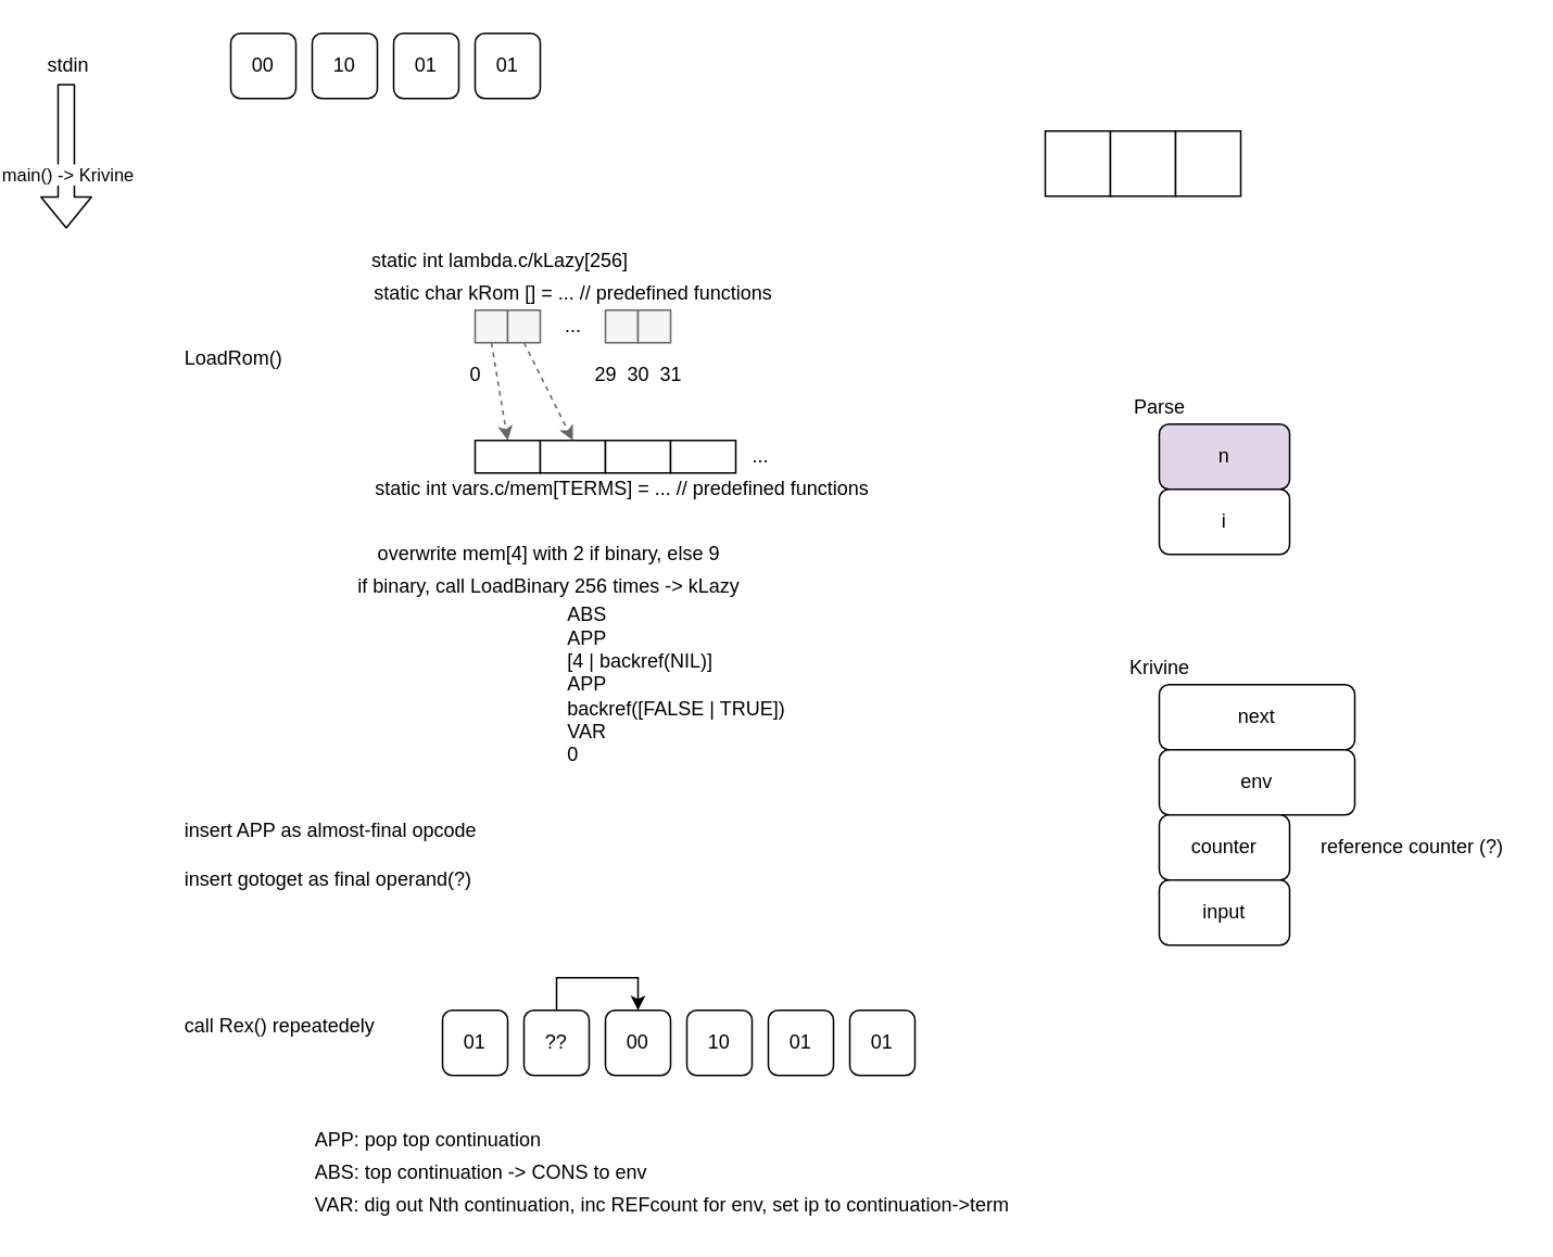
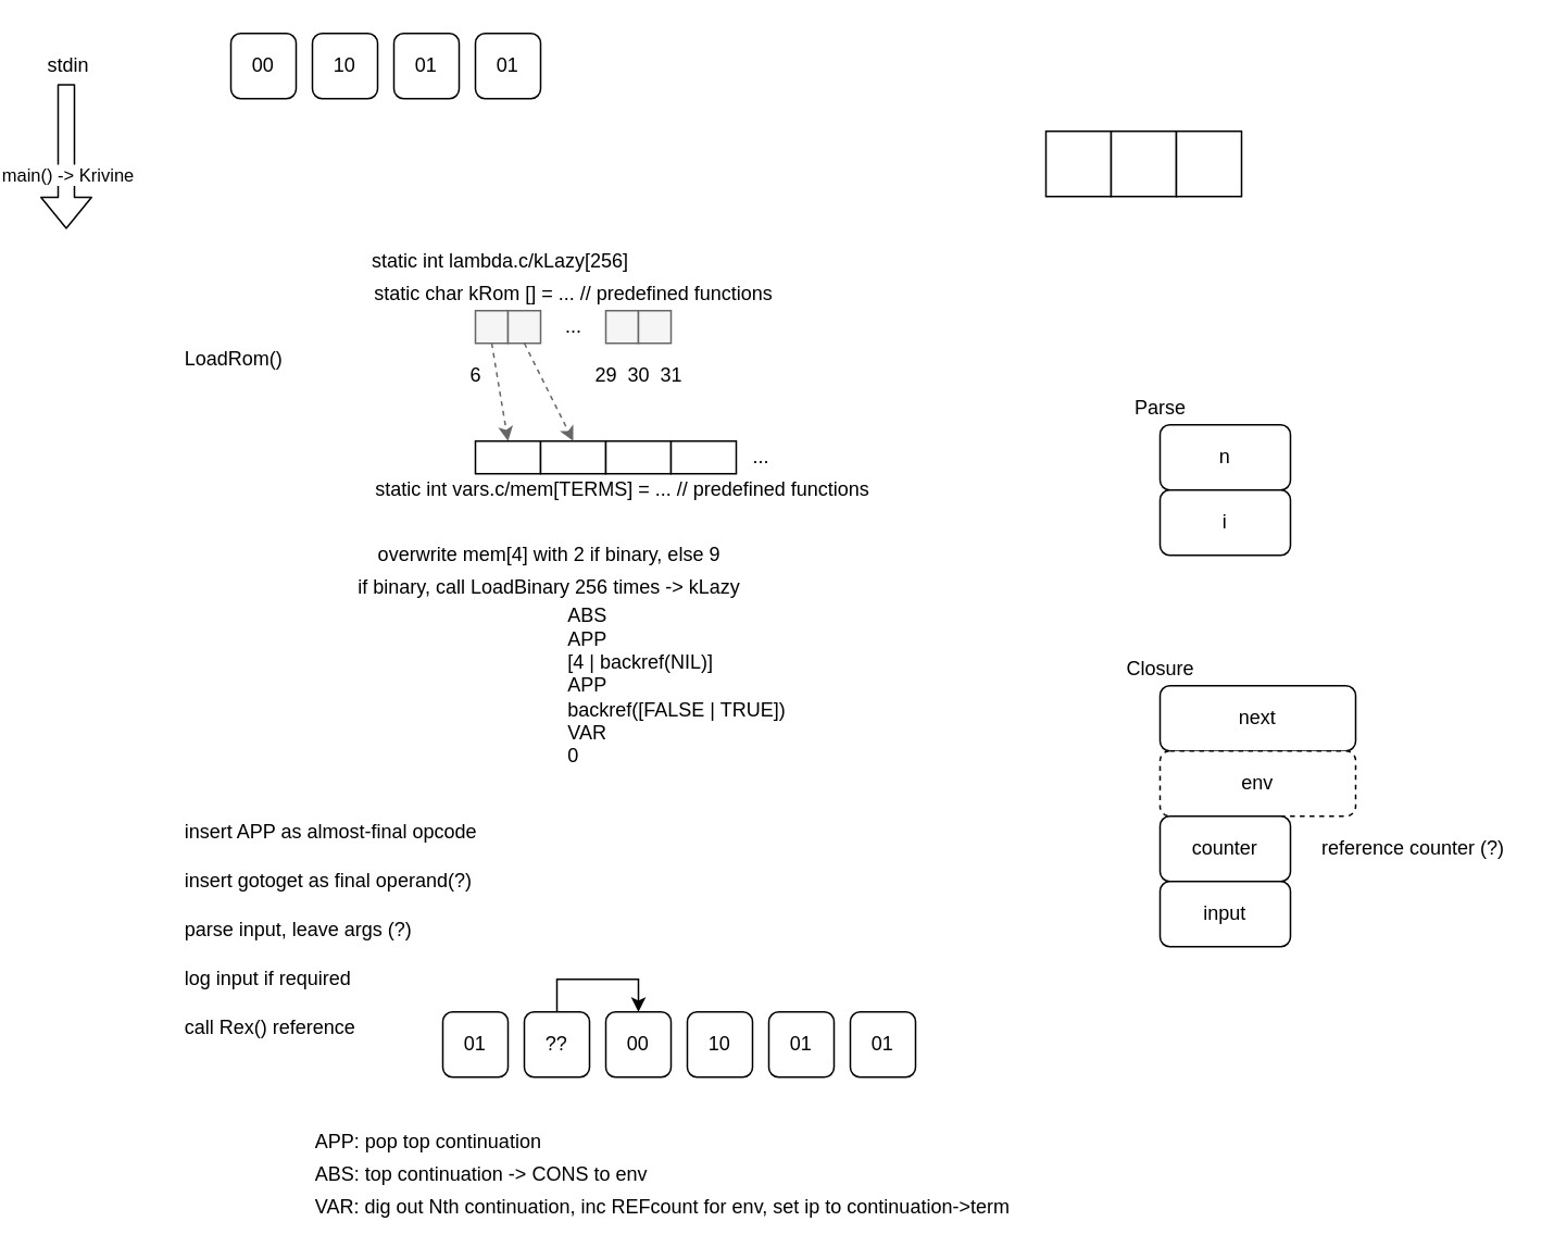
  <mxCell id="0" />
  <mxCell id="1" parent="0" />
  <mxCell id="2" value="00" style="rounded=1;whiteSpace=wrap;html=1;" parent="1" vertex="1"><mxGeometry x="140" y="20" width="40" height="40" as="geometry" /></mxCell>
  <mxCell id="3" value="10" style="rounded=1;whiteSpace=wrap;html=1;" parent="1" vertex="1"><mxGeometry x="190" y="20" width="40" height="40" as="geometry" /></mxCell>
  <mxCell id="4" value="01" style="rounded=1;whiteSpace=wrap;html=1;" parent="1" vertex="1"><mxGeometry x="240" y="20" width="40" height="40" as="geometry" /></mxCell>
  <mxCell id="5" value="01" style="rounded=1;whiteSpace=wrap;html=1;" parent="1" vertex="1"><mxGeometry x="290" y="20" width="40" height="40" as="geometry" /></mxCell>
  <mxCell id="6" value="" style="rounded=0;whiteSpace=wrap;html=1;" parent="1" vertex="1"><mxGeometry x="640" y="80" width="40" height="40" as="geometry" /></mxCell>
  <mxCell id="7" style="rounded=0;orthogonalLoop=1;jettySize=auto;html=1;exitX=0.5;exitY=1;exitDx=0;exitDy=0;entryX=0.5;entryY=0;entryDx=0;entryDy=0;fillColor=#f5f5f5;strokeColor=#666666;dashed=1;" parent="1" source="8" target="25" edge="1"><mxGeometry relative="1" as="geometry" /></mxCell>
  <mxCell id="8" value="" style="rounded=0;whiteSpace=wrap;html=1;fillColor=#f5f5f5;strokeColor=#666666;fontColor=#333333;" parent="1" vertex="1"><mxGeometry x="290" y="190" width="20" height="20" as="geometry" /></mxCell>
  <mxCell id="9" value="" style="rounded=0;whiteSpace=wrap;html=1;" parent="1" vertex="1"><mxGeometry x="680" y="80" width="40" height="40" as="geometry" /></mxCell>
  <mxCell id="10" value="" style="rounded=0;whiteSpace=wrap;html=1;" parent="1" vertex="1"><mxGeometry x="720" y="80" width="40" height="40" as="geometry" /></mxCell>
  <mxCell id="11" value="stdin" style="text;html=1;align=center;verticalAlign=middle;resizable=0;points=[];autosize=1;strokeColor=none;" parent="1" vertex="1"><mxGeometry x="20" y="30" width="40" height="20" as="geometry" /></mxCell>
  <mxCell id="12" value="" style="shape=flexArrow;endArrow=classic;html=1;exitX=0.475;exitY=1.05;exitDx=0;exitDy=0;exitPerimeter=0;" parent="1" source="11" edge="1"><mxGeometry width="50" height="50" relative="1" as="geometry"><mxPoint x="430" y="370" as="sourcePoint" /><mxPoint x="39" y="140" as="targetPoint" /></mxGeometry></mxCell>
  <mxCell id="13" value="main() -&amp;gt; Krivine" style="edgeLabel;html=1;align=center;verticalAlign=middle;resizable=0;points=[];" parent="12" vertex="1" connectable="0"><mxGeometry x="0.236" relative="1" as="geometry"><mxPoint as="offset" /></mxGeometry></mxCell>
  <mxCell id="14" value="LoadRom()" style="text;html=1;align=left;verticalAlign=middle;resizable=0;points=[];autosize=1;strokeColor=none;" parent="1" vertex="1"><mxGeometry x="110" y="210" width="80" height="20" as="geometry" /></mxCell>
  <mxCell id="15" value="static int lambda.c/kLazy[256]" style="text;html=1;align=center;verticalAlign=middle;resizable=0;points=[];autosize=1;strokeColor=none;" parent="1" vertex="1"><mxGeometry x="220" y="150" width="170" height="20" as="geometry" /></mxCell>
  <mxCell id="16" value="static char kRom [] = ... // predefined functions" style="text;html=1;align=center;verticalAlign=middle;resizable=0;points=[];autosize=1;strokeColor=none;" parent="1" vertex="1"><mxGeometry x="220" y="170" width="260" height="20" as="geometry" /></mxCell>
  <mxCell id="17" value="" style="rounded=0;whiteSpace=wrap;html=1;fillColor=#f5f5f5;strokeColor=#666666;fontColor=#333333;" parent="1" vertex="1"><mxGeometry x="310" y="190" width="20" height="20" as="geometry" /></mxCell>
- <mxCell id="18" value="0" style="text;html=1;align=center;verticalAlign=middle;resizable=0;points=[];autosize=1;strokeColor=none;" parent="1" vertex="1"><mxGeometry x="280" y="220" width="20" height="20" as="geometry" /></mxCell>
+ <mxCell id="18" value="6" style="text;html=1;align=center;verticalAlign=middle;resizable=0;points=[];autosize=1;strokeColor=none;" parent="1" vertex="1"><mxGeometry x="280" y="220" width="20" height="20" as="geometry" /></mxCell>
  <mxCell id="19" value="" style="rounded=0;whiteSpace=wrap;html=1;fillColor=#f5f5f5;strokeColor=#666666;fontColor=#333333;" parent="1" vertex="1"><mxGeometry x="370" y="190" width="20" height="20" as="geometry" /></mxCell>
  <mxCell id="20" value="" style="rounded=0;whiteSpace=wrap;html=1;fillColor=#f5f5f5;strokeColor=#666666;fontColor=#333333;" parent="1" vertex="1"><mxGeometry x="390" y="190" width="20" height="20" as="geometry" /></mxCell>
  <mxCell id="21" value="..." style="text;html=1;align=center;verticalAlign=middle;resizable=0;points=[];autosize=1;" parent="1" vertex="1"><mxGeometry x="335" y="190" width="30" height="20" as="geometry" /></mxCell>
  <mxCell id="22" value="29" style="text;html=1;align=center;verticalAlign=middle;resizable=0;points=[];autosize=1;strokeColor=none;" parent="1" vertex="1"><mxGeometry x="355" y="220" width="30" height="20" as="geometry" /></mxCell>
  <mxCell id="23" value="30" style="text;html=1;align=center;verticalAlign=middle;resizable=0;points=[];autosize=1;strokeColor=none;" parent="1" vertex="1"><mxGeometry x="375" y="220" width="30" height="20" as="geometry" /></mxCell>
  <mxCell id="24" value="31" style="text;html=1;align=center;verticalAlign=middle;resizable=0;points=[];autosize=1;strokeColor=none;" parent="1" vertex="1"><mxGeometry x="395" y="220" width="30" height="20" as="geometry" /></mxCell>
  <mxCell id="25" value="" style="rounded=0;whiteSpace=wrap;html=1;" parent="1" vertex="1"><mxGeometry x="290" y="270" width="40" height="20" as="geometry" /></mxCell>
  <mxCell id="26" value="" style="rounded=0;whiteSpace=wrap;html=1;" parent="1" vertex="1"><mxGeometry x="330" y="270" width="40" height="20" as="geometry" /></mxCell>
  <mxCell id="27" value="" style="rounded=0;whiteSpace=wrap;html=1;" parent="1" vertex="1"><mxGeometry x="370" y="270" width="40" height="20" as="geometry" /></mxCell>
  <mxCell id="28" value="" style="rounded=0;whiteSpace=wrap;html=1;" parent="1" vertex="1"><mxGeometry x="410" y="270" width="40" height="20" as="geometry" /></mxCell>
  <mxCell id="29" value="..." style="text;html=1;align=center;verticalAlign=middle;resizable=0;points=[];autosize=1;" parent="1" vertex="1"><mxGeometry x="450" y="270" width="30" height="20" as="geometry" /></mxCell>
  <mxCell id="30" value="static int vars.c/mem[TERMS] = ... // predefined functions" style="text;html=1;align=center;verticalAlign=middle;resizable=0;points=[];autosize=1;strokeColor=none;" parent="1" vertex="1"><mxGeometry x="220" y="290" width="320" height="20" as="geometry" /></mxCell>
  <mxCell id="31" style="rounded=0;orthogonalLoop=1;jettySize=auto;html=1;exitX=0.5;exitY=1;exitDx=0;exitDy=0;entryX=0.5;entryY=0;entryDx=0;entryDy=0;fillColor=#f5f5f5;strokeColor=#666666;dashed=1;" parent="1" source="17" target="26" edge="1"><mxGeometry relative="1" as="geometry"><mxPoint x="310" y="220" as="sourcePoint" /><mxPoint x="320.16" y="272.66" as="targetPoint" /></mxGeometry></mxCell>
  <mxCell id="32" value="overwrite mem[4] with 2 if binary, else 9" style="text;html=1;align=center;verticalAlign=middle;resizable=0;points=[];autosize=1;strokeColor=none;" parent="1" vertex="1"><mxGeometry x="220" y="330" width="230" height="20" as="geometry" /></mxCell>
  <mxCell id="33" value="if binary, call LoadBinary 256 times -&amp;gt; kLazy" style="text;html=1;align=center;verticalAlign=middle;resizable=0;points=[];autosize=1;strokeColor=none;" vertex="1" parent="1"><mxGeometry x="210" y="350" width="250" height="20" as="geometry" /></mxCell>
  <mxCell id="34" value="ABS &lt;br&gt;APP&lt;br&gt;[4 | backref(NIL)]&lt;br&gt;APP&lt;br&gt;backref([FALSE | TRUE])&lt;br&gt;VAR&lt;br&gt;0&amp;nbsp;" style="text;html=1;align=left;verticalAlign=middle;resizable=0;points=[];autosize=1;strokeColor=none;" vertex="1" parent="1"><mxGeometry x="345" y="370" width="150" height="100" as="geometry" /></mxCell>
  <mxCell id="35" value="insert APP as almost-final opcode" style="text;html=1;align=left;verticalAlign=middle;resizable=0;points=[];autosize=1;strokeColor=none;" vertex="1" parent="1"><mxGeometry x="110" y="500" width="190" height="20" as="geometry" /></mxCell>
  <mxCell id="36" value="insert gotoget as final operand(?)" style="text;html=1;align=left;verticalAlign=middle;resizable=0;points=[];autosize=1;strokeColor=none;" vertex="1" parent="1"><mxGeometry x="110" y="530" width="190" height="20" as="geometry" /></mxCell>
- <mxCell id="39" value="call Rex() repeatedely" style="text;html=1;align=left;verticalAlign=middle;resizable=0;points=[];autosize=1;strokeColor=none;" vertex="1" parent="1"><mxGeometry x="110" y="620" width="130" height="20" as="geometry" /></mxCell>
+ <mxCell id="37" value="parse input, leave args (?)" style="text;html=1;align=left;verticalAlign=middle;resizable=0;points=[];autosize=1;strokeColor=none;" vertex="1" parent="1"><mxGeometry x="110" y="560" width="150" height="20" as="geometry" /></mxCell>
+ <mxCell id="38" value="log input if required" style="text;html=1;align=left;verticalAlign=middle;resizable=0;points=[];autosize=1;strokeColor=none;" vertex="1" parent="1"><mxGeometry x="110" y="590" width="120" height="20" as="geometry" /></mxCell>
+ <mxCell id="39" value="call Rex() reference" style="text;html=1;align=left;verticalAlign=middle;resizable=0;points=[];autosize=1;strokeColor=none;" vertex="1" parent="1"><mxGeometry x="110" y="620" width="130" height="20" as="geometry" /></mxCell>
  <mxCell id="40" value="00" style="rounded=1;whiteSpace=wrap;html=1;" vertex="1" parent="1"><mxGeometry x="370" y="620" width="40" height="40" as="geometry" /></mxCell>
  <mxCell id="41" value="10" style="rounded=1;whiteSpace=wrap;html=1;" vertex="1" parent="1"><mxGeometry x="420" y="620" width="40" height="40" as="geometry" /></mxCell>
  <mxCell id="42" value="01" style="rounded=1;whiteSpace=wrap;html=1;" vertex="1" parent="1"><mxGeometry x="470" y="620" width="40" height="40" as="geometry" /></mxCell>
  <mxCell id="43" value="01" style="rounded=1;whiteSpace=wrap;html=1;" vertex="1" parent="1"><mxGeometry x="520" y="620" width="40" height="40" as="geometry" /></mxCell>
  <mxCell id="44" value="01" style="rounded=1;whiteSpace=wrap;html=1;" vertex="1" parent="1"><mxGeometry x="270" y="620" width="40" height="40" as="geometry" /></mxCell>
  <mxCell id="45" style="edgeStyle=orthogonalEdgeStyle;rounded=0;orthogonalLoop=1;jettySize=auto;html=1;exitX=0.5;exitY=0;exitDx=0;exitDy=0;entryX=0.5;entryY=0;entryDx=0;entryDy=0;" edge="1" parent="1" source="46" target="40"><mxGeometry relative="1" as="geometry" /></mxCell>
  <mxCell id="46" value="??" style="rounded=1;whiteSpace=wrap;html=1;" vertex="1" parent="1"><mxGeometry x="320" y="620" width="40" height="40" as="geometry" /></mxCell>
  <mxCell id="47" value="next" style="rounded=1;whiteSpace=wrap;html=1;align=center;" vertex="1" parent="1"><mxGeometry x="710" y="420" width="120" height="40" as="geometry" /></mxCell>
- <mxCell id="48" value="env" style="rounded=1;whiteSpace=wrap;html=1;align=center;" vertex="1" parent="1"><mxGeometry x="710" y="460" width="120" height="40" as="geometry" /></mxCell>
+ <mxCell id="48" value="env" style="rounded=1;whiteSpace=wrap;html=1;align=center;dashed=1;" vertex="1" parent="1"><mxGeometry x="710" y="460" width="120" height="40" as="geometry" /></mxCell>
  <mxCell id="49" value="counter" style="rounded=1;whiteSpace=wrap;html=1;align=center;" vertex="1" parent="1"><mxGeometry x="710" y="500" width="80" height="40" as="geometry" /></mxCell>
  <mxCell id="50" value="input" style="rounded=1;whiteSpace=wrap;html=1;align=center;" vertex="1" parent="1"><mxGeometry x="710" y="540" width="80" height="40" as="geometry" /></mxCell>
- <mxCell id="51" value="Krivine" style="text;html=1;align=center;verticalAlign=middle;resizable=0;points=[];autosize=1;strokeColor=none;" vertex="1" parent="1"><mxGeometry x="680" y="400" width="60" height="20" as="geometry" /></mxCell>
- <mxCell id="52" value="n" style="rounded=1;whiteSpace=wrap;html=1;align=center;fillColor=#e1d5e7;" vertex="1" parent="1"><mxGeometry x="710" y="260" width="80" height="40" as="geometry" /></mxCell>
+ <mxCell id="51" value="Closure" style="text;html=1;align=center;verticalAlign=middle;resizable=0;points=[];autosize=1;strokeColor=none;" vertex="1" parent="1"><mxGeometry x="680" y="400" width="60" height="20" as="geometry" /></mxCell>
+ <mxCell id="52" value="n" style="rounded=1;whiteSpace=wrap;html=1;align=center;" vertex="1" parent="1"><mxGeometry x="710" y="260" width="80" height="40" as="geometry" /></mxCell>
  <mxCell id="53" value="i" style="rounded=1;whiteSpace=wrap;html=1;align=center;" vertex="1" parent="1"><mxGeometry x="710" y="300" width="80" height="40" as="geometry" /></mxCell>
  <mxCell id="54" value="Parse" style="text;html=1;align=center;verticalAlign=middle;resizable=0;points=[];autosize=1;strokeColor=none;" vertex="1" parent="1"><mxGeometry x="685" y="240" width="50" height="20" as="geometry" /></mxCell>
  <mxCell id="55" value="APP: pop top continuation" style="text;html=1;align=left;verticalAlign=middle;resizable=0;points=[];autosize=1;strokeColor=none;" vertex="1" parent="1"><mxGeometry x="190" y="690" width="150" height="20" as="geometry" /></mxCell>
  <mxCell id="56" value="ABS: top continuation -&amp;gt; CONS to env" style="text;html=1;align=left;verticalAlign=middle;resizable=0;points=[];autosize=1;strokeColor=none;" vertex="1" parent="1"><mxGeometry x="190" y="710" width="220" height="20" as="geometry" /></mxCell>
  <mxCell id="57" value="VAR: dig out Nth continuation, inc REFcount for env, set ip to continuation-&amp;gt;term" style="text;html=1;align=left;verticalAlign=middle;resizable=0;points=[];autosize=1;strokeColor=none;" vertex="1" parent="1"><mxGeometry x="190" y="730" width="440" height="20" as="geometry" /></mxCell>
  <mxCell id="58" value="reference counter (?)" style="text;html=1;align=center;verticalAlign=middle;resizable=0;points=[];autosize=1;strokeColor=none;" vertex="1" parent="1"><mxGeometry x="800" y="510" width="130" height="20" as="geometry" /></mxCell>
